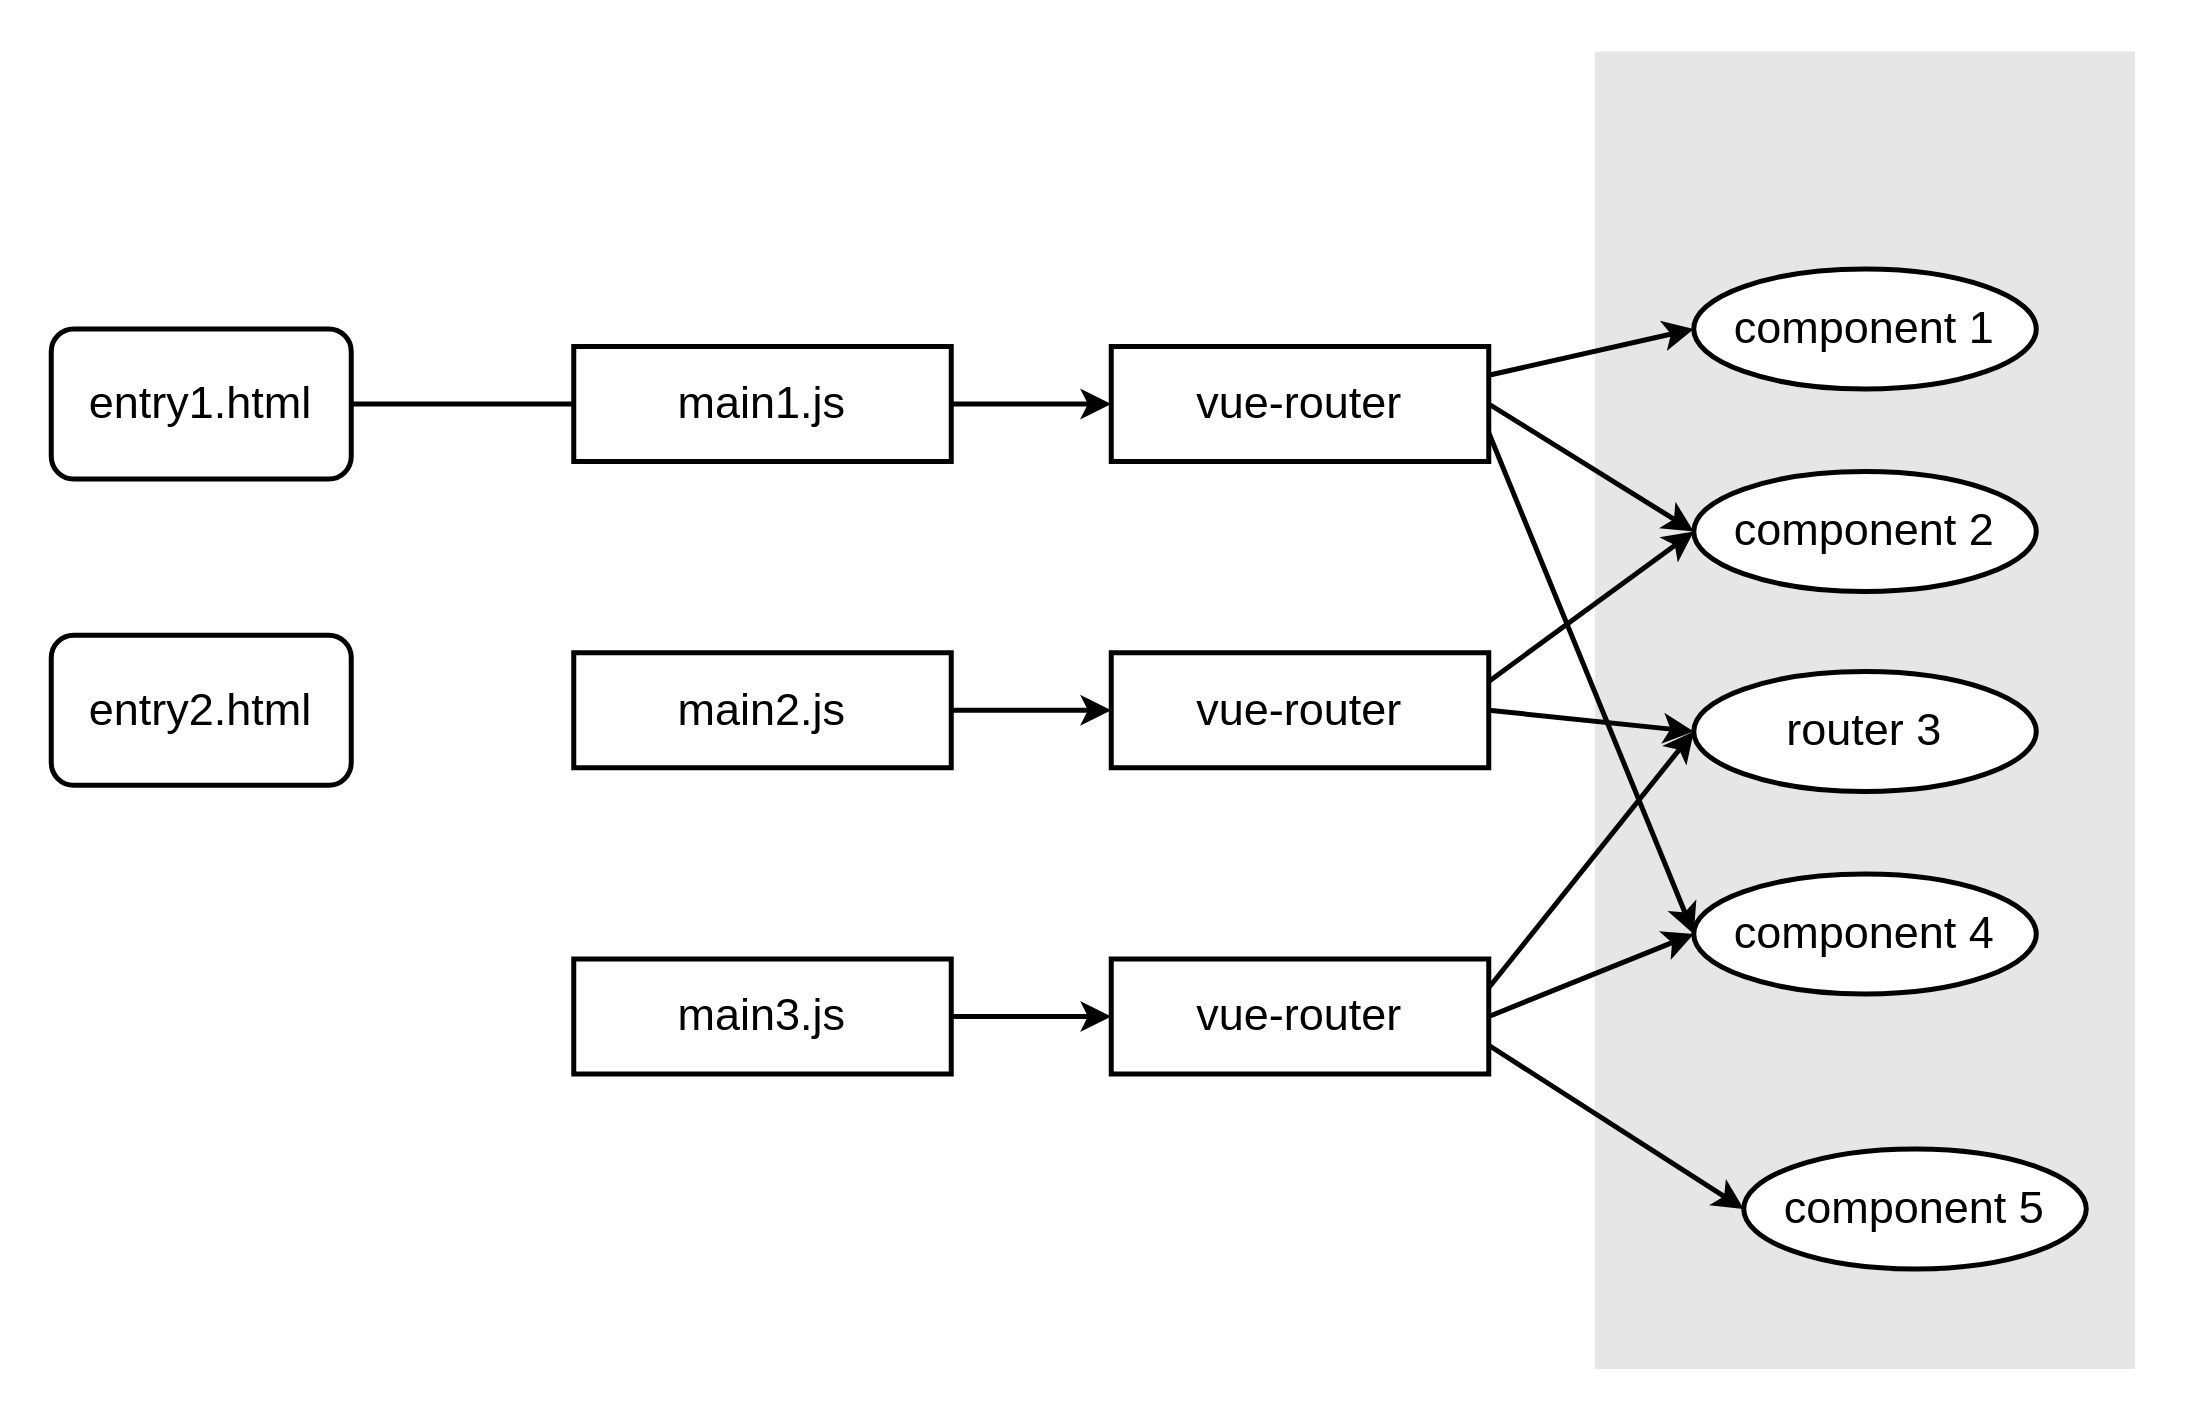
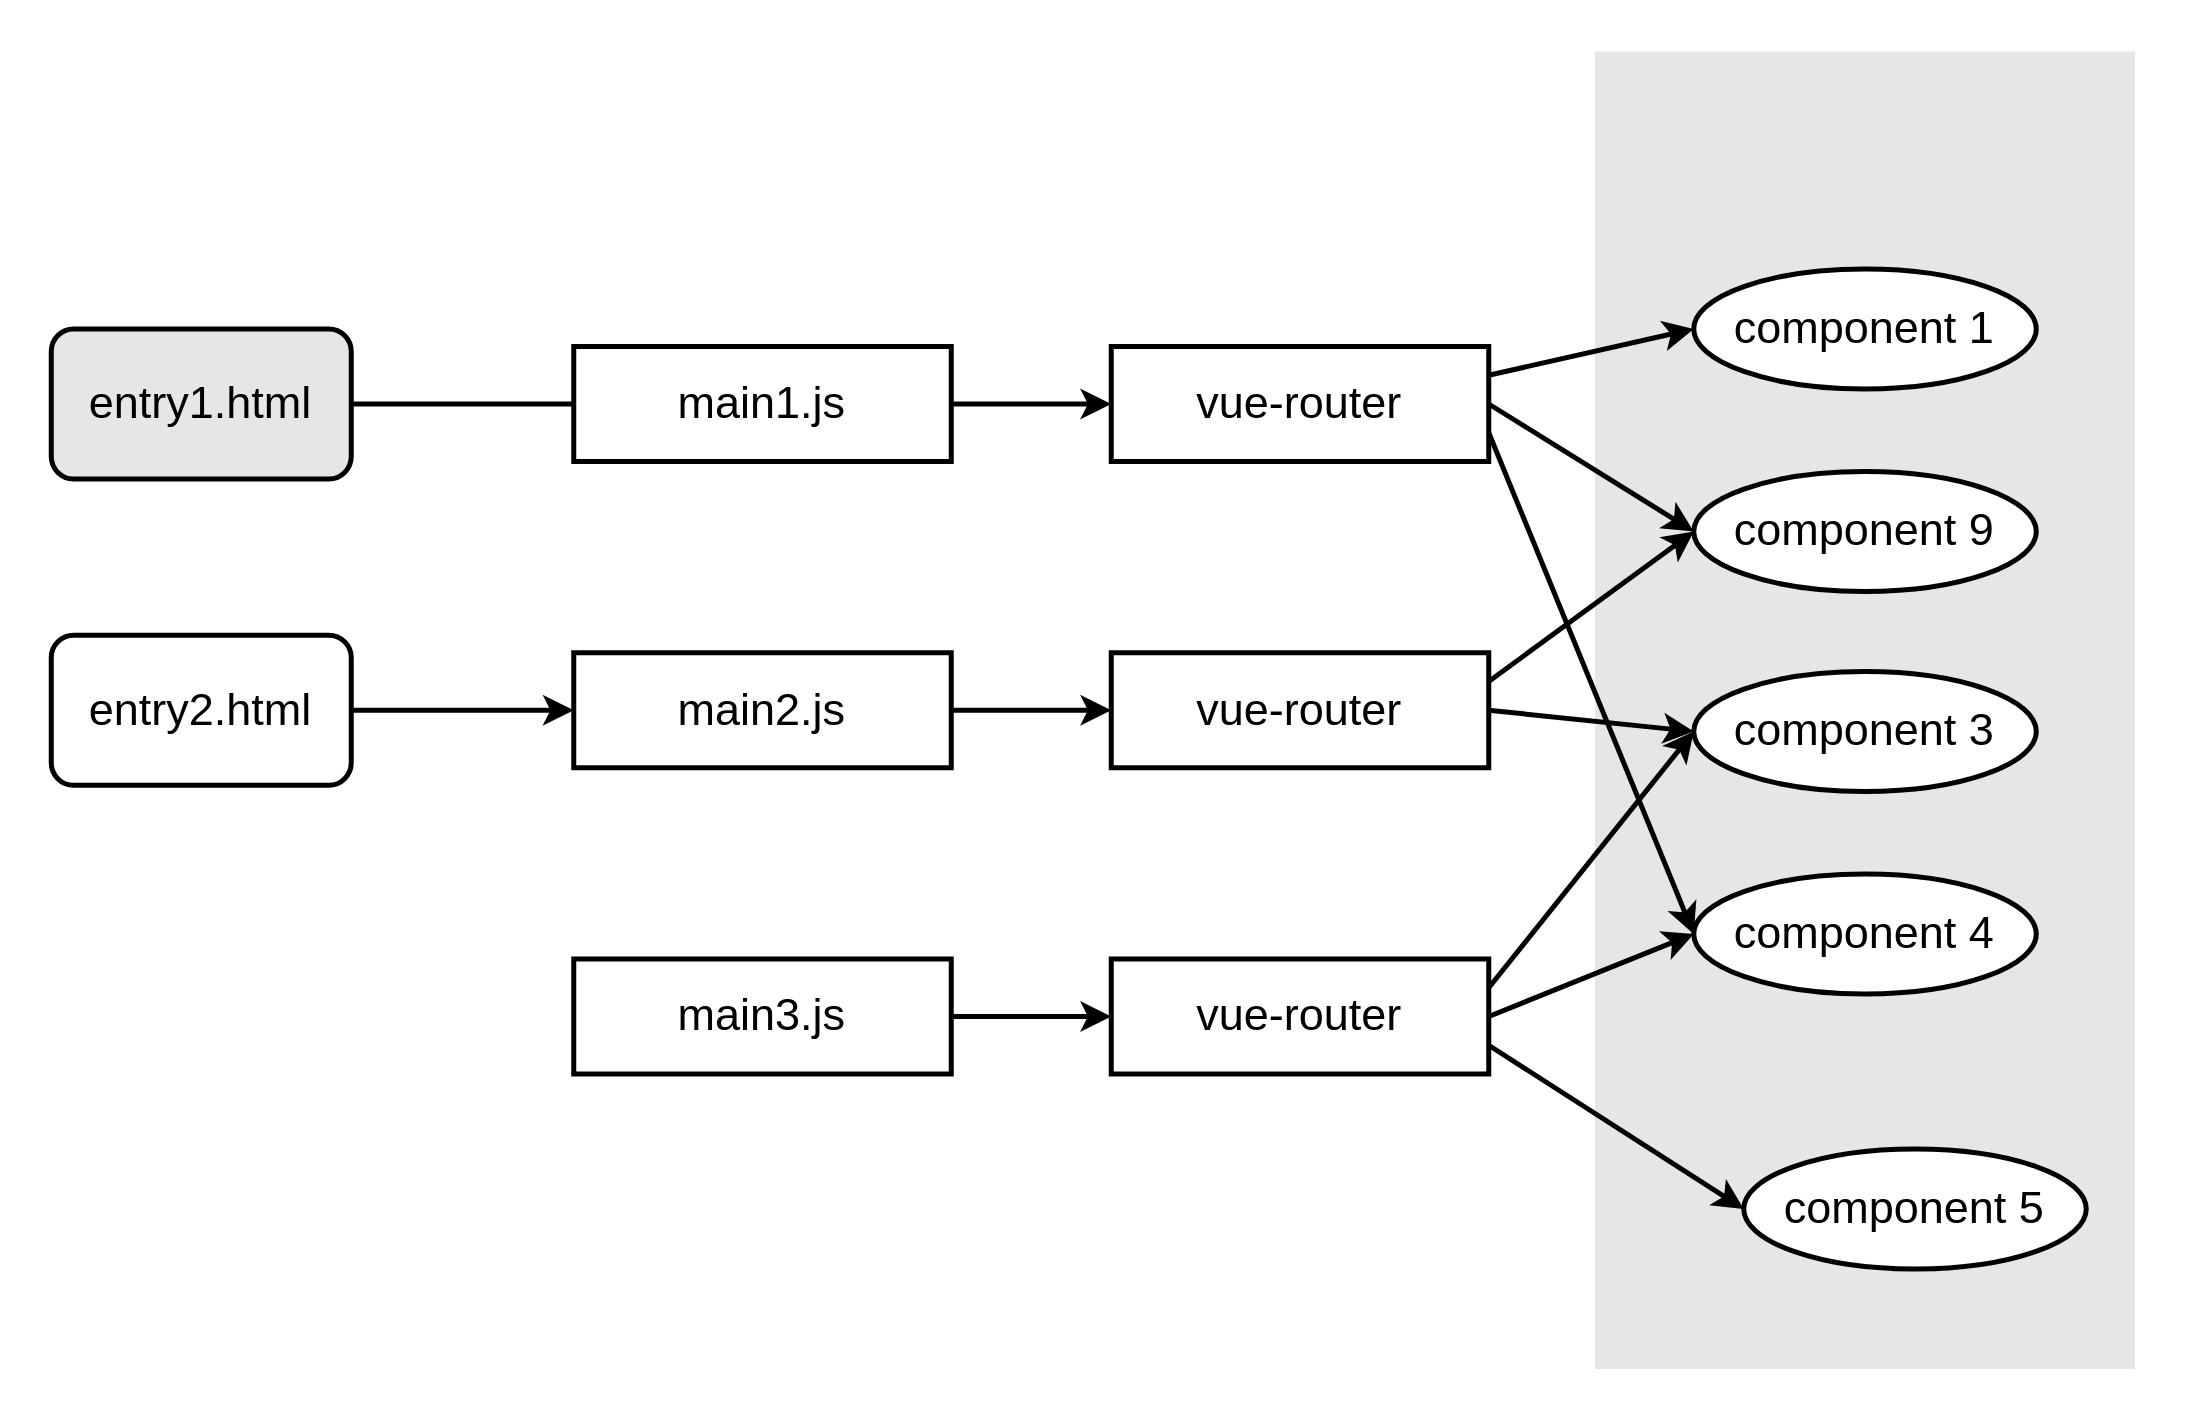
  <mxCell id="0" />
  <mxCell id="1" parent="0" />
  <mxCell id="2" value="" style="rounded=0;whiteSpace=wrap;html=1;strokeWidth=2;fontSize=18;fillColor=#E6E6E6;strokeColor=none;" vertex="1" parent="1"><mxGeometry x="637.5" y="20" width="216" height="527" as="geometry" /></mxCell>
  <mxCell id="3" style="edgeStyle=none;rounded=0;orthogonalLoop=1;jettySize=auto;html=1;entryX=0;entryY=0.5;entryDx=0;entryDy=0;strokeWidth=2;fontSize=18;endArrow=none;" edge="1" parent="1" source="4" target="8"><mxGeometry relative="1" as="geometry" /></mxCell>
- <mxCell id="4" value="&lt;font style=&quot;font-size: 18px;&quot;&gt;entry1.html&lt;/font&gt;" style="rounded=1;whiteSpace=wrap;html=1;strokeWidth=2;fontSize=18;" vertex="1" parent="1"><mxGeometry x="20" y="131" width="120" height="60" as="geometry" /></mxCell>
+ <mxCell id="4" value="&lt;font style=&quot;font-size: 18px;&quot;&gt;entry1.html&lt;/font&gt;" style="rounded=1;whiteSpace=wrap;html=1;strokeWidth=2;fontSize=18;fillColor=#e6e6e6;" vertex="1" parent="1"><mxGeometry x="20" y="131" width="120" height="60" as="geometry" /></mxCell>
+ <mxCell id="5" style="edgeStyle=none;rounded=0;orthogonalLoop=1;jettySize=auto;html=1;entryX=0;entryY=0.5;entryDx=0;entryDy=0;strokeWidth=2;fontSize=18;" edge="1" parent="1" source="6" target="10"><mxGeometry relative="1" as="geometry" /></mxCell>
  <mxCell id="6" value="&lt;font style=&quot;font-size: 18px&quot;&gt;entry2.html&lt;/font&gt;" style="rounded=1;whiteSpace=wrap;html=1;strokeWidth=2;fontSize=18;" vertex="1" parent="1"><mxGeometry x="20" y="253.5" width="120" height="60" as="geometry" /></mxCell>
  <mxCell id="7" style="edgeStyle=none;rounded=0;orthogonalLoop=1;jettySize=auto;html=1;entryX=0;entryY=0.5;entryDx=0;entryDy=0;strokeWidth=2;fontSize=18;" edge="1" parent="1" source="8" target="16"><mxGeometry relative="1" as="geometry" /></mxCell>
  <mxCell id="8" value="&lt;font style=&quot;font-size: 18px&quot;&gt;main1.js&lt;/font&gt;" style="rounded=0;whiteSpace=wrap;html=1;strokeWidth=2;fontSize=18;" vertex="1" parent="1"><mxGeometry x="229" y="138" width="151" height="46" as="geometry" /></mxCell>
  <mxCell id="9" style="edgeStyle=none;rounded=0;orthogonalLoop=1;jettySize=auto;html=1;entryX=0;entryY=0.5;entryDx=0;entryDy=0;strokeWidth=2;fontSize=18;" edge="1" parent="1" source="10" target="19"><mxGeometry relative="1" as="geometry" /></mxCell>
  <mxCell id="10" value="&lt;font style=&quot;font-size: 18px&quot;&gt;main2.js&lt;/font&gt;" style="rounded=0;whiteSpace=wrap;html=1;strokeWidth=2;fontSize=18;" vertex="1" parent="1"><mxGeometry x="229" y="260.5" width="151" height="46" as="geometry" /></mxCell>
  <mxCell id="11" style="edgeStyle=none;rounded=0;orthogonalLoop=1;jettySize=auto;html=1;entryX=0;entryY=0.5;entryDx=0;entryDy=0;strokeWidth=2;fontSize=18;" edge="1" parent="1" source="12" target="23"><mxGeometry relative="1" as="geometry" /></mxCell>
  <mxCell id="12" value="&lt;font style=&quot;font-size: 18px&quot;&gt;main3.js&lt;/font&gt;" style="rounded=0;whiteSpace=wrap;html=1;strokeWidth=2;fontSize=18;" vertex="1" parent="1"><mxGeometry x="229" y="383" width="151" height="46" as="geometry" /></mxCell>
  <mxCell id="13" style="rounded=0;orthogonalLoop=1;jettySize=auto;html=1;entryX=0;entryY=0.5;entryDx=0;entryDy=0;fontSize=18;strokeWidth=2;exitX=1;exitY=0.25;exitDx=0;exitDy=0;" edge="1" parent="1" source="16" target="24"><mxGeometry relative="1" as="geometry" /></mxCell>
  <mxCell id="14" style="edgeStyle=none;rounded=0;orthogonalLoop=1;jettySize=auto;html=1;entryX=0;entryY=0.5;entryDx=0;entryDy=0;strokeWidth=2;fontSize=18;exitX=1;exitY=0.5;exitDx=0;exitDy=0;" edge="1" parent="1" source="16" target="25"><mxGeometry relative="1" as="geometry" /></mxCell>
  <mxCell id="15" style="edgeStyle=none;rounded=0;orthogonalLoop=1;jettySize=auto;html=1;entryX=0;entryY=0.5;entryDx=0;entryDy=0;strokeWidth=2;fontSize=18;exitX=1;exitY=0.75;exitDx=0;exitDy=0;" edge="1" parent="1" source="16" target="28"><mxGeometry relative="1" as="geometry" /></mxCell>
  <mxCell id="16" value="&lt;font style=&quot;font-size: 18px&quot;&gt;vue-router&lt;/font&gt;" style="rounded=0;whiteSpace=wrap;html=1;strokeWidth=2;fontSize=18;" vertex="1" parent="1"><mxGeometry x="444" y="138" width="151" height="46" as="geometry" /></mxCell>
  <mxCell id="17" style="edgeStyle=none;rounded=0;orthogonalLoop=1;jettySize=auto;html=1;entryX=0;entryY=0.5;entryDx=0;entryDy=0;strokeWidth=2;fontSize=18;exitX=1;exitY=0.25;exitDx=0;exitDy=0;" edge="1" parent="1" source="19" target="25"><mxGeometry relative="1" as="geometry" /></mxCell>
  <mxCell id="18" style="edgeStyle=none;rounded=0;orthogonalLoop=1;jettySize=auto;html=1;entryX=0;entryY=0.5;entryDx=0;entryDy=0;strokeWidth=2;fontSize=18;exitX=1;exitY=0.5;exitDx=0;exitDy=0;" edge="1" parent="1" source="19" target="26"><mxGeometry relative="1" as="geometry" /></mxCell>
  <mxCell id="19" value="&lt;font style=&quot;font-size: 18px&quot;&gt;vue-router&lt;/font&gt;" style="rounded=0;whiteSpace=wrap;html=1;strokeWidth=2;fontSize=18;" vertex="1" parent="1"><mxGeometry x="444" y="260.5" width="151" height="46" as="geometry" /></mxCell>
  <mxCell id="20" style="edgeStyle=none;rounded=0;orthogonalLoop=1;jettySize=auto;html=1;entryX=0;entryY=0.5;entryDx=0;entryDy=0;strokeWidth=2;fontSize=18;exitX=1;exitY=0.75;exitDx=0;exitDy=0;" edge="1" parent="1" source="23" target="27"><mxGeometry relative="1" as="geometry" /></mxCell>
  <mxCell id="21" style="edgeStyle=none;rounded=0;orthogonalLoop=1;jettySize=auto;html=1;entryX=0;entryY=0.5;entryDx=0;entryDy=0;strokeWidth=2;fontSize=18;exitX=1;exitY=0.5;exitDx=0;exitDy=0;" edge="1" parent="1" source="23" target="28"><mxGeometry relative="1" as="geometry" /></mxCell>
  <mxCell id="22" style="edgeStyle=none;rounded=0;orthogonalLoop=1;jettySize=auto;html=1;entryX=0;entryY=0.5;entryDx=0;entryDy=0;strokeWidth=2;fontSize=18;exitX=1;exitY=0.25;exitDx=0;exitDy=0;" edge="1" parent="1" source="23" target="26"><mxGeometry relative="1" as="geometry" /></mxCell>
  <mxCell id="23" value="&lt;font style=&quot;font-size: 18px&quot;&gt;vue-router&lt;/font&gt;" style="rounded=0;whiteSpace=wrap;html=1;strokeWidth=2;fontSize=18;" vertex="1" parent="1"><mxGeometry x="444" y="383" width="151" height="46" as="geometry" /></mxCell>
  <mxCell id="24" value="component 1" style="ellipse;whiteSpace=wrap;html=1;rounded=0;strokeWidth=2;fontSize=18;" vertex="1" parent="1"><mxGeometry x="677" y="107" width="137" height="48" as="geometry" /></mxCell>
- <mxCell id="25" value="component 2" style="ellipse;whiteSpace=wrap;html=1;rounded=0;strokeWidth=2;fontSize=18;" vertex="1" parent="1"><mxGeometry x="677" y="188" width="137" height="48" as="geometry" /></mxCell>
- <mxCell id="26" value="router 3" style="ellipse;whiteSpace=wrap;html=1;rounded=0;strokeWidth=2;fontSize=18;" vertex="1" parent="1"><mxGeometry x="677" y="268" width="137" height="48" as="geometry" /></mxCell>
+ <mxCell id="25" value="component 9" style="ellipse;whiteSpace=wrap;html=1;rounded=0;strokeWidth=2;fontSize=18;" vertex="1" parent="1"><mxGeometry x="677" y="188" width="137" height="48" as="geometry" /></mxCell>
+ <mxCell id="26" value="component 3" style="ellipse;whiteSpace=wrap;html=1;rounded=0;strokeWidth=2;fontSize=18;" vertex="1" parent="1"><mxGeometry x="677" y="268" width="137" height="48" as="geometry" /></mxCell>
  <mxCell id="27" value="component 5" style="ellipse;whiteSpace=wrap;html=1;rounded=0;strokeWidth=2;fontSize=18;" vertex="1" parent="1"><mxGeometry x="697" y="459" width="137" height="48" as="geometry" /></mxCell>
  <mxCell id="28" value="component 4" style="ellipse;whiteSpace=wrap;html=1;rounded=0;strokeWidth=2;fontSize=18;" vertex="1" parent="1"><mxGeometry x="677" y="349" width="137" height="48" as="geometry" /></mxCell>
